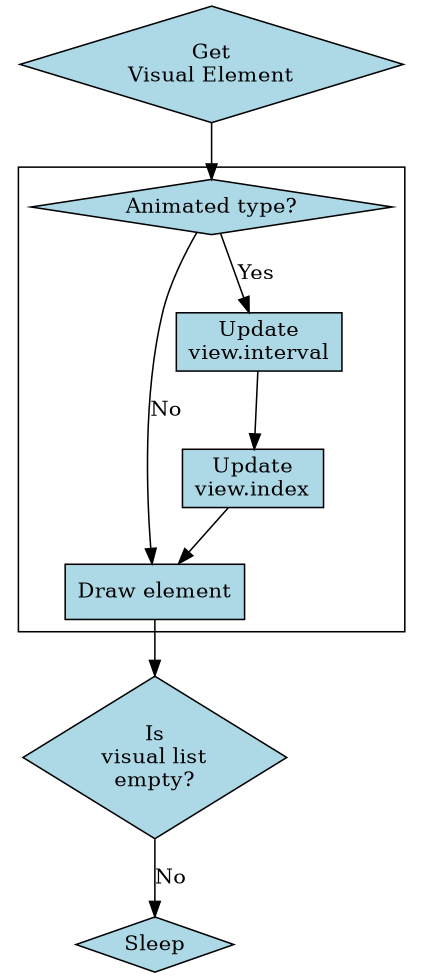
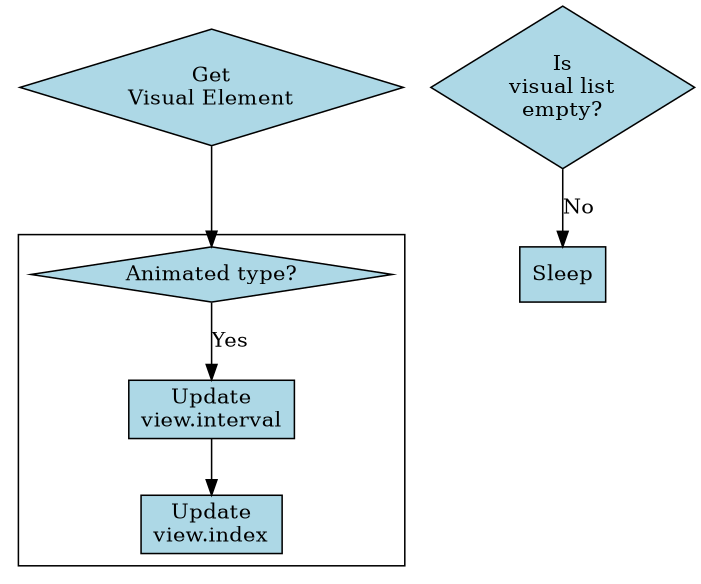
  digraph {
    rankdir=TB
    node [fillcolor=lightblue shape=box style=filled]
    n1 [label="Animated type?" shape=diamond]
-   n2 [label="Draw element"]
    n3 [label="Update\nview.interval"]
    n4 [label="Update\nview.index"]
    n5 [label="Is\nvisual list\nempty?" shape=diamond]
-   n6 [label=Sleep shape=diamond]
+   n6 [label=Sleep]
    n7 [label="Get\nVisual Element" shape=diamond]
    subgraph cluster_1 {
      n1
-     n2
      n3
      n4
    }
-   n1 -> n2 [label=No]
    n1 -> n3 [label=Yes]
-   n2 -> n5
    n3 -> n4
-   n4 -> n2
    n5 -> n6 [label=No]
    n7 -> n1
  }
